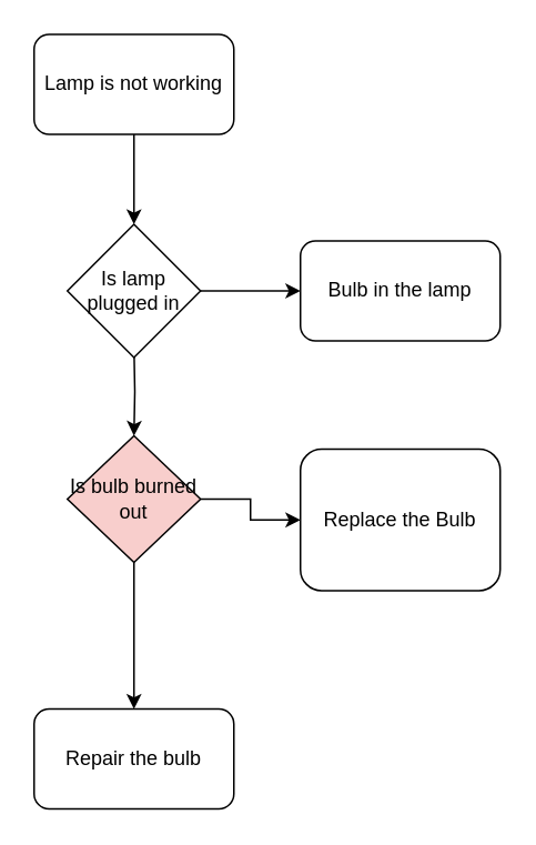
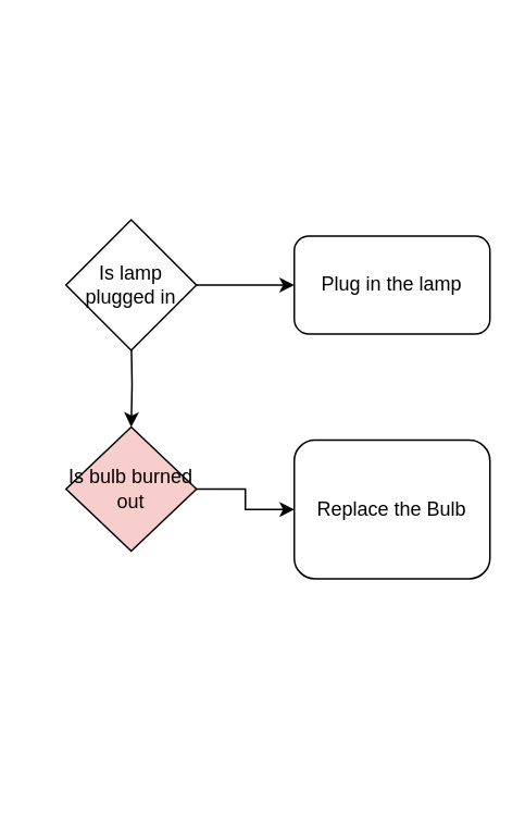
  <mxCell id="0" />
  <mxCell id="1" parent="0" />
- <mxCell id="2" value="" style="edgeStyle=orthogonalEdgeStyle;rounded=0;orthogonalLoop=1;jettySize=auto;html=1;" edge="1" parent="1" source="3" target="6"><mxGeometry relative="1" as="geometry" /></mxCell>
- <mxCell id="3" value="Lamp is not working" style="rounded=1;whiteSpace=wrap;html=1;" vertex="1" parent="1"><mxGeometry x="20" y="20" width="120" height="60" as="geometry" /></mxCell>
  <mxCell id="4" value="" style="edgeStyle=orthogonalEdgeStyle;rounded=0;orthogonalLoop=1;jettySize=auto;html=1;" edge="1" parent="1" target="9"><mxGeometry relative="1" as="geometry"><mxPoint x="80" y="207" as="sourcePoint" /><mxPoint x="80" y="297" as="targetPoint" /></mxGeometry></mxCell>
  <mxCell id="5" value="" style="edgeStyle=orthogonalEdgeStyle;rounded=0;orthogonalLoop=1;jettySize=auto;html=1;" edge="1" parent="1" source="6" target="12"><mxGeometry relative="1" as="geometry" /></mxCell>
  <mxCell id="6" value="Is lamp plugged in" style="rhombus;whiteSpace=wrap;html=1;" vertex="1" parent="1"><mxGeometry x="40" y="134" width="80" height="80" as="geometry" /></mxCell>
- <mxCell id="7" value="" style="edgeStyle=orthogonalEdgeStyle;rounded=0;orthogonalLoop=1;jettySize=auto;html=1;" edge="1" parent="1" source="9" target="10"><mxGeometry relative="1" as="geometry" /></mxCell>
  <mxCell id="8" value="" style="edgeStyle=orthogonalEdgeStyle;rounded=0;orthogonalLoop=1;jettySize=auto;html=1;" edge="1" parent="1" source="9" target="11"><mxGeometry relative="1" as="geometry" /></mxCell>
  <mxCell id="9" value="Is bulb burned out" style="rhombus;whiteSpace=wrap;html=1;fillColor=#f8cecc;" vertex="1" parent="1"><mxGeometry x="40" y="261" width="80" height="76" as="geometry" /></mxCell>
- <mxCell id="10" value="Repair the bulb" style="rounded=1;whiteSpace=wrap;html=1;" vertex="1" parent="1"><mxGeometry x="20" y="425" width="120" height="60" as="geometry" /></mxCell>
  <mxCell id="11" value="Replace the Bulb" style="rounded=1;whiteSpace=wrap;html=1;" vertex="1" parent="1"><mxGeometry x="180" y="269" width="120" height="85" as="geometry" /></mxCell>
- <mxCell id="12" value="Bulb in the lamp" style="rounded=1;whiteSpace=wrap;html=1;" vertex="1" parent="1"><mxGeometry x="180" y="144" width="120" height="60" as="geometry" /></mxCell>
+ <mxCell id="12" value="Plug in the lamp" style="rounded=1;whiteSpace=wrap;html=1;" vertex="1" parent="1"><mxGeometry x="180" y="144" width="120" height="60" as="geometry" /></mxCell>
